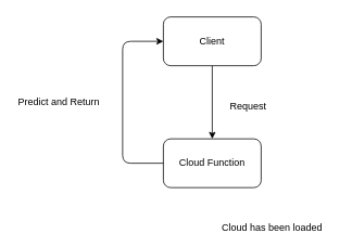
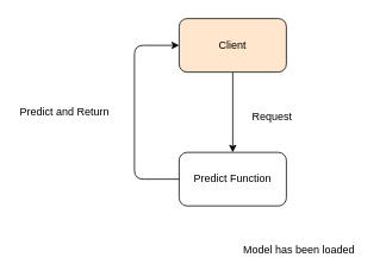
  <mxCell id="0" />
  <mxCell id="1" parent="0" />
  <mxCell id="2" style="edgeStyle=orthogonalEdgeStyle;rounded=0;orthogonalLoop=1;jettySize=auto;html=1;entryX=0.5;entryY=0;entryDx=0;entryDy=0;" edge="1" parent="1" source="3" target="4"><mxGeometry relative="1" as="geometry" /></mxCell>
- <mxCell id="3" value="Client" style="rounded=1;whiteSpace=wrap;html=1;" vertex="1" parent="1"><mxGeometry x="200" y="20" width="120" height="60" as="geometry" /></mxCell>
- <mxCell id="4" value="Cloud Function" style="rounded=1;whiteSpace=wrap;html=1;" vertex="1" parent="1"><mxGeometry x="200" y="170" width="120" height="60" as="geometry" /></mxCell>
+ <mxCell id="3" value="Client" style="rounded=1;whiteSpace=wrap;html=1;fillColor=#ffe6cc;" vertex="1" parent="1"><mxGeometry x="200" y="20" width="120" height="60" as="geometry" /></mxCell>
+ <mxCell id="4" value="Predict Function" style="rounded=1;whiteSpace=wrap;html=1;" vertex="1" parent="1"><mxGeometry x="200" y="170" width="120" height="60" as="geometry" /></mxCell>
  <mxCell id="5" value="Request" style="text;html=1;resizable=0;points=[];autosize=1;align=left;verticalAlign=top;spacingTop=-4;" vertex="1" parent="1"><mxGeometry x="280" y="120" width="60" height="10" as="geometry" /></mxCell>
- <mxCell id="6" value="Cloud has been loaded" style="text;html=1;resizable=0;points=[];autosize=1;align=left;verticalAlign=top;spacingTop=-4;" vertex="1" parent="1"><mxGeometry x="270" y="270" width="140" height="10" as="geometry" /></mxCell>
+ <mxCell id="6" value="Model has been loaded" style="text;html=1;resizable=0;points=[];autosize=1;align=left;verticalAlign=top;spacingTop=-4;" vertex="1" parent="1"><mxGeometry x="270" y="270" width="140" height="10" as="geometry" /></mxCell>
  <mxCell id="7" value="" style="endArrow=classic;html=1;entryX=0;entryY=0.5;entryDx=0;entryDy=0;" edge="1" parent="1" target="3"><mxGeometry width="50" height="50" relative="1" as="geometry"><mxPoint x="200" y="200" as="sourcePoint" /><mxPoint x="150" y="10" as="targetPoint" /><Array as="points"><mxPoint x="150" y="200" /><mxPoint x="150" y="50" /></Array></mxGeometry></mxCell>
  <mxCell id="8" value="Predict and Return" style="text;html=1;resizable=0;points=[];autosize=1;align=left;verticalAlign=top;spacingTop=-4;" vertex="1" parent="1"><mxGeometry x="20" y="115" width="120" height="10" as="geometry" /></mxCell>
